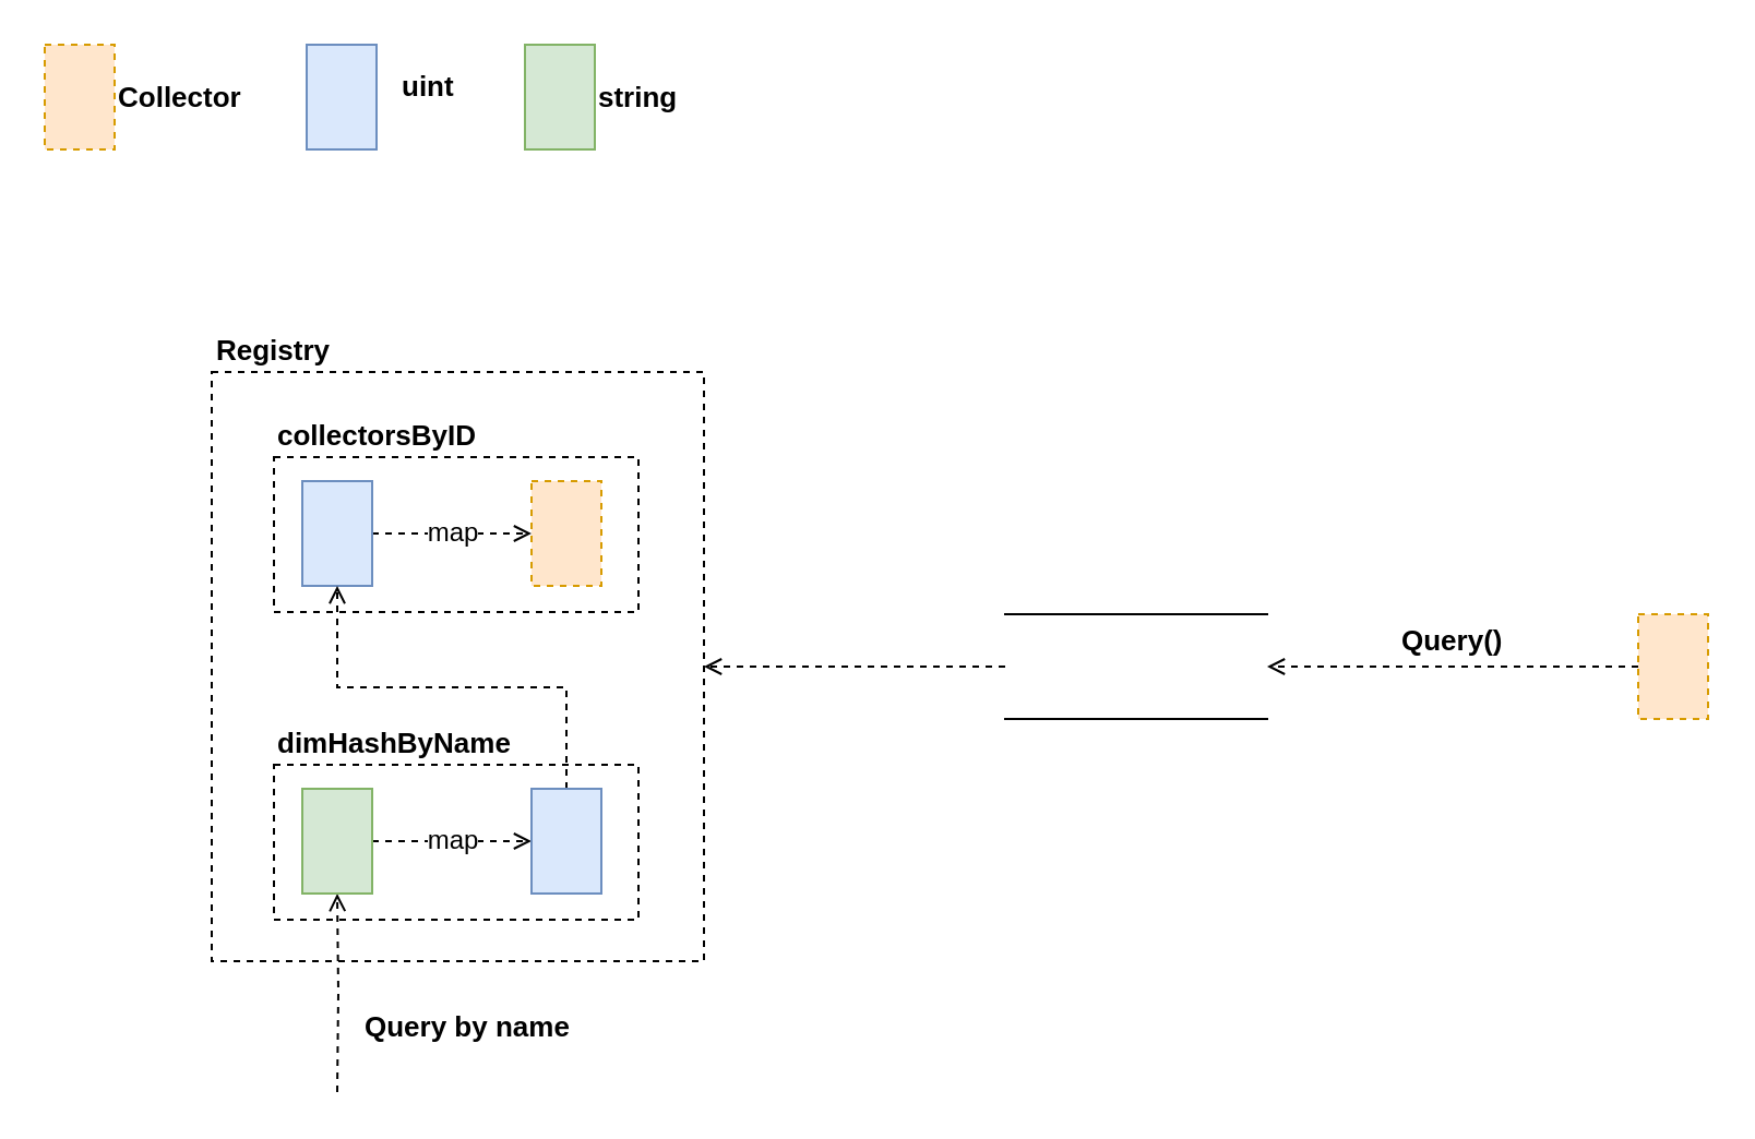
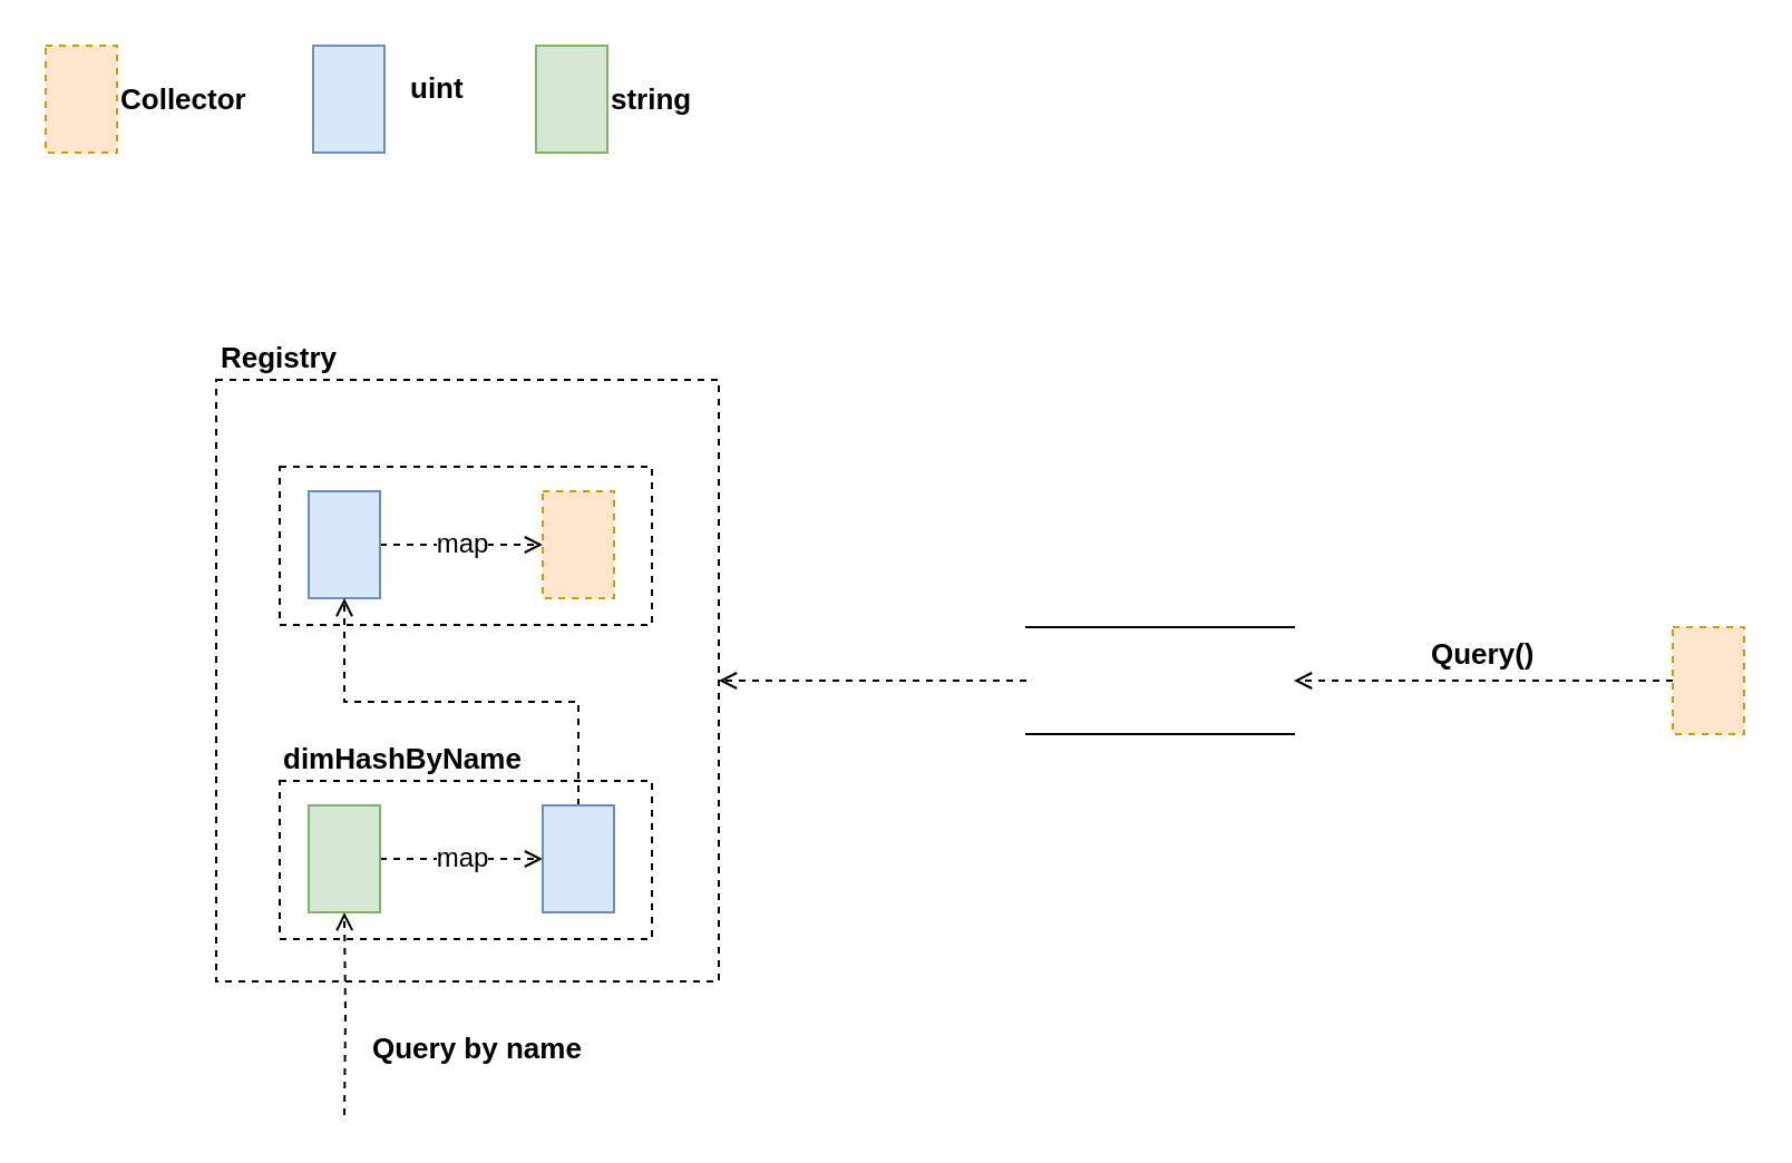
  <mxCell id="0" />
  <mxCell id="1" parent="0" />
  <mxCell id="2" value="" style="rounded=0;whiteSpace=wrap;html=1;fontSize=13;align=left;fillColor=none;dashed=1;" vertex="1" parent="1"><mxGeometry x="96.5" y="170" width="225.5" height="270" as="geometry" /></mxCell>
  <mxCell id="3" value="" style="rounded=0;whiteSpace=wrap;html=1;fontSize=13;align=left;fillColor=none;dashed=1;" vertex="1" parent="1"><mxGeometry x="125" y="209" width="167" height="71" as="geometry" /></mxCell>
  <mxCell id="4" value="" style="rounded=0;whiteSpace=wrap;html=1;fillColor=#ffe6cc;strokeColor=#d79b00;dashed=1;" vertex="1" parent="1"><mxGeometry x="20" y="20" width="32" height="48" as="geometry" /></mxCell>
  <mxCell id="5" value="Collector" style="text;html=1;align=left;verticalAlign=middle;resizable=0;points=[];autosize=1;fontStyle=1;fontSize=13;" vertex="1" parent="1"><mxGeometry x="52" y="34" width="70" height="20" as="geometry" /></mxCell>
  <mxCell id="6" value="" style="rounded=0;whiteSpace=wrap;html=1;fillColor=#dae8fc;strokeColor=#6c8ebf;" vertex="1" parent="1"><mxGeometry x="140" y="20" width="32" height="48" as="geometry" /></mxCell>
  <mxCell id="7" value="uint" style="text;html=1;align=left;verticalAlign=middle;resizable=0;points=[];autosize=1;fontStyle=1;fontSize=13;" vertex="1" parent="1"><mxGeometry x="182" y="29" width="40" height="20" as="geometry" /></mxCell>
  <mxCell id="8" value="" style="rounded=0;whiteSpace=wrap;html=1;fillColor=#d5e8d4;strokeColor=#82b366;" vertex="1" parent="1"><mxGeometry x="240" y="20" width="32" height="48" as="geometry" /></mxCell>
  <mxCell id="9" value="string" style="text;html=1;align=left;verticalAlign=middle;resizable=0;points=[];autosize=1;fontStyle=1;fontSize=13;" vertex="1" parent="1"><mxGeometry x="272" y="34" width="50" height="20" as="geometry" /></mxCell>
  <mxCell id="10" value="map" style="edgeStyle=orthogonalEdgeStyle;rounded=0;orthogonalLoop=1;jettySize=auto;html=1;exitX=1;exitY=0.5;exitDx=0;exitDy=0;entryX=0;entryY=0.5;entryDx=0;entryDy=0;fontSize=12;endArrow=open;endFill=0;dashed=1;" edge="1" parent="1" source="11" target="12"><mxGeometry relative="1" as="geometry" /></mxCell>
  <mxCell id="11" value="" style="rounded=0;whiteSpace=wrap;html=1;fillColor=#dae8fc;strokeColor=#6c8ebf;" vertex="1" parent="1"><mxGeometry x="138" y="220" width="32" height="48" as="geometry" /></mxCell>
  <mxCell id="12" value="" style="rounded=0;whiteSpace=wrap;html=1;fillColor=#ffe6cc;strokeColor=#d79b00;dashed=1;" vertex="1" parent="1"><mxGeometry x="243" y="220" width="32" height="48" as="geometry" /></mxCell>
- <mxCell id="13" value="collectorsByID" style="text;html=1;align=left;verticalAlign=middle;resizable=0;points=[];autosize=1;fontStyle=1;fontSize=13;" vertex="1" parent="1"><mxGeometry x="125" y="189" width="110" height="20" as="geometry" /></mxCell>
  <mxCell id="14" value="" style="rounded=0;whiteSpace=wrap;html=1;fontSize=13;align=left;fillColor=none;dashed=1;" vertex="1" parent="1"><mxGeometry x="125" y="350" width="167" height="71" as="geometry" /></mxCell>
  <mxCell id="15" value="map" style="edgeStyle=orthogonalEdgeStyle;rounded=0;orthogonalLoop=1;jettySize=auto;html=1;exitX=1;exitY=0.5;exitDx=0;exitDy=0;entryX=0;entryY=0.5;entryDx=0;entryDy=0;fontSize=12;endArrow=open;endFill=0;dashed=1;" edge="1" parent="1" source="17" target="19"><mxGeometry relative="1" as="geometry" /></mxCell>
  <mxCell id="16" style="edgeStyle=orthogonalEdgeStyle;rounded=0;orthogonalLoop=1;jettySize=auto;html=1;dashed=1;endArrow=open;endFill=0;fontSize=12;entryX=0.5;entryY=1;entryDx=0;entryDy=0;" edge="1" parent="1" target="17"><mxGeometry relative="1" as="geometry"><mxPoint x="154" y="490" as="targetPoint" /><mxPoint x="154" y="500" as="sourcePoint" /></mxGeometry></mxCell>
  <mxCell id="17" value="" style="rounded=0;whiteSpace=wrap;html=1;fillColor=#d5e8d4;strokeColor=#82b366;" vertex="1" parent="1"><mxGeometry x="138" y="361" width="32" height="48" as="geometry" /></mxCell>
  <mxCell id="18" style="edgeStyle=orthogonalEdgeStyle;rounded=0;orthogonalLoop=1;jettySize=auto;html=1;exitX=0.5;exitY=0;exitDx=0;exitDy=0;entryX=0.5;entryY=1;entryDx=0;entryDy=0;dashed=1;endArrow=open;endFill=0;fontSize=12;" edge="1" parent="1" source="19" target="11"><mxGeometry relative="1" as="geometry" /></mxCell>
  <mxCell id="19" value="" style="rounded=0;whiteSpace=wrap;html=1;fillColor=#dae8fc;strokeColor=#6c8ebf;" vertex="1" parent="1"><mxGeometry x="243" y="361" width="32" height="48" as="geometry" /></mxCell>
  <mxCell id="20" value="dimHashByName" style="text;html=1;align=left;verticalAlign=middle;resizable=0;points=[];autosize=1;fontStyle=1;fontSize=13;" vertex="1" parent="1"><mxGeometry x="125" y="330" width="120" height="20" as="geometry" /></mxCell>
  <mxCell id="21" value="Registry" style="text;html=1;align=left;verticalAlign=middle;resizable=0;points=[];autosize=1;fontStyle=1;fontSize=13;" vertex="1" parent="1"><mxGeometry x="96.5" y="150" width="70" height="20" as="geometry" /></mxCell>
  <mxCell id="22" style="edgeStyle=orthogonalEdgeStyle;rounded=0;orthogonalLoop=1;jettySize=auto;html=1;exitX=0;exitY=0.5;exitDx=0;exitDy=0;entryX=1;entryY=0.5;entryDx=0;entryDy=0;dashed=1;endArrow=open;endFill=0;fontSize=12;" edge="1" parent="1" source="23" target="2"><mxGeometry relative="1" as="geometry" /></mxCell>
  <mxCell id="23" value="" style="shape=partialRectangle;whiteSpace=wrap;html=1;left=0;right=0;fillColor=none;fontSize=12;align=left;" vertex="1" parent="1"><mxGeometry x="460" y="281" width="120" height="48" as="geometry" /></mxCell>
  <mxCell id="24" style="edgeStyle=orthogonalEdgeStyle;rounded=0;orthogonalLoop=1;jettySize=auto;html=1;exitX=0;exitY=0.5;exitDx=0;exitDy=0;entryX=1;entryY=0.5;entryDx=0;entryDy=0;dashed=1;endArrow=open;endFill=0;fontSize=12;" edge="1" parent="1" source="25" target="23"><mxGeometry relative="1" as="geometry" /></mxCell>
  <mxCell id="25" value="" style="rounded=0;whiteSpace=wrap;html=1;fillColor=#ffe6cc;strokeColor=#d79b00;dashed=1;" vertex="1" parent="1"><mxGeometry x="750" y="281" width="32" height="48" as="geometry" /></mxCell>
  <mxCell id="26" value="Query()" style="text;html=1;align=left;verticalAlign=middle;resizable=0;points=[];autosize=1;fontStyle=1;fontSize=13;" vertex="1" parent="1"><mxGeometry x="640" y="283" width="80" height="20" as="geometry" /></mxCell>
  <mxCell id="27" value="Query by name" style="text;html=1;align=left;verticalAlign=middle;resizable=0;points=[];autosize=1;fontStyle=1;fontSize=13;" vertex="1" parent="1"><mxGeometry x="165" y="460" width="110" height="20" as="geometry" /></mxCell>
